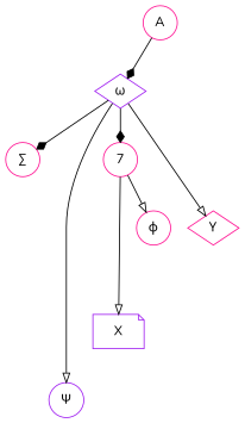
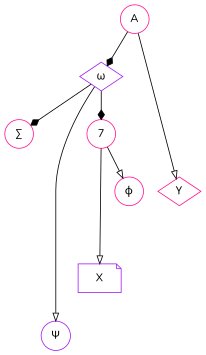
  digraph {
    fontname=Nunito
    splines=true
    style=invis
    node [color=deeppink fontname=Nunito shape=circle]
    edge [arrowhead=onormal fontname=Nunito]
    n1 [label=A]
    n2 [color=purple label="ω" shape=diamond]
    n3 [label="Σ"]
    n4 [color=purple label="Ψ"]
    n5 [label=7]
    n6 [label="Υ" shape=diamond]
    n7 [color=purple label=X shape=note]
    n8 [label="φ"]
    n1 -> n2 [arrowhead=diamond]
    n2 -> n3 [arrowhead=diamond]
    n2 -> n4 [minlen=5]
    n2 -> n5 [arrowhead=diamond]
-   n2 -> n6 [minlen=2]
+   n1 -> n6 [minlen=2]
    n5 -> n7 [minlen=3]
    n5 -> n8
  }
